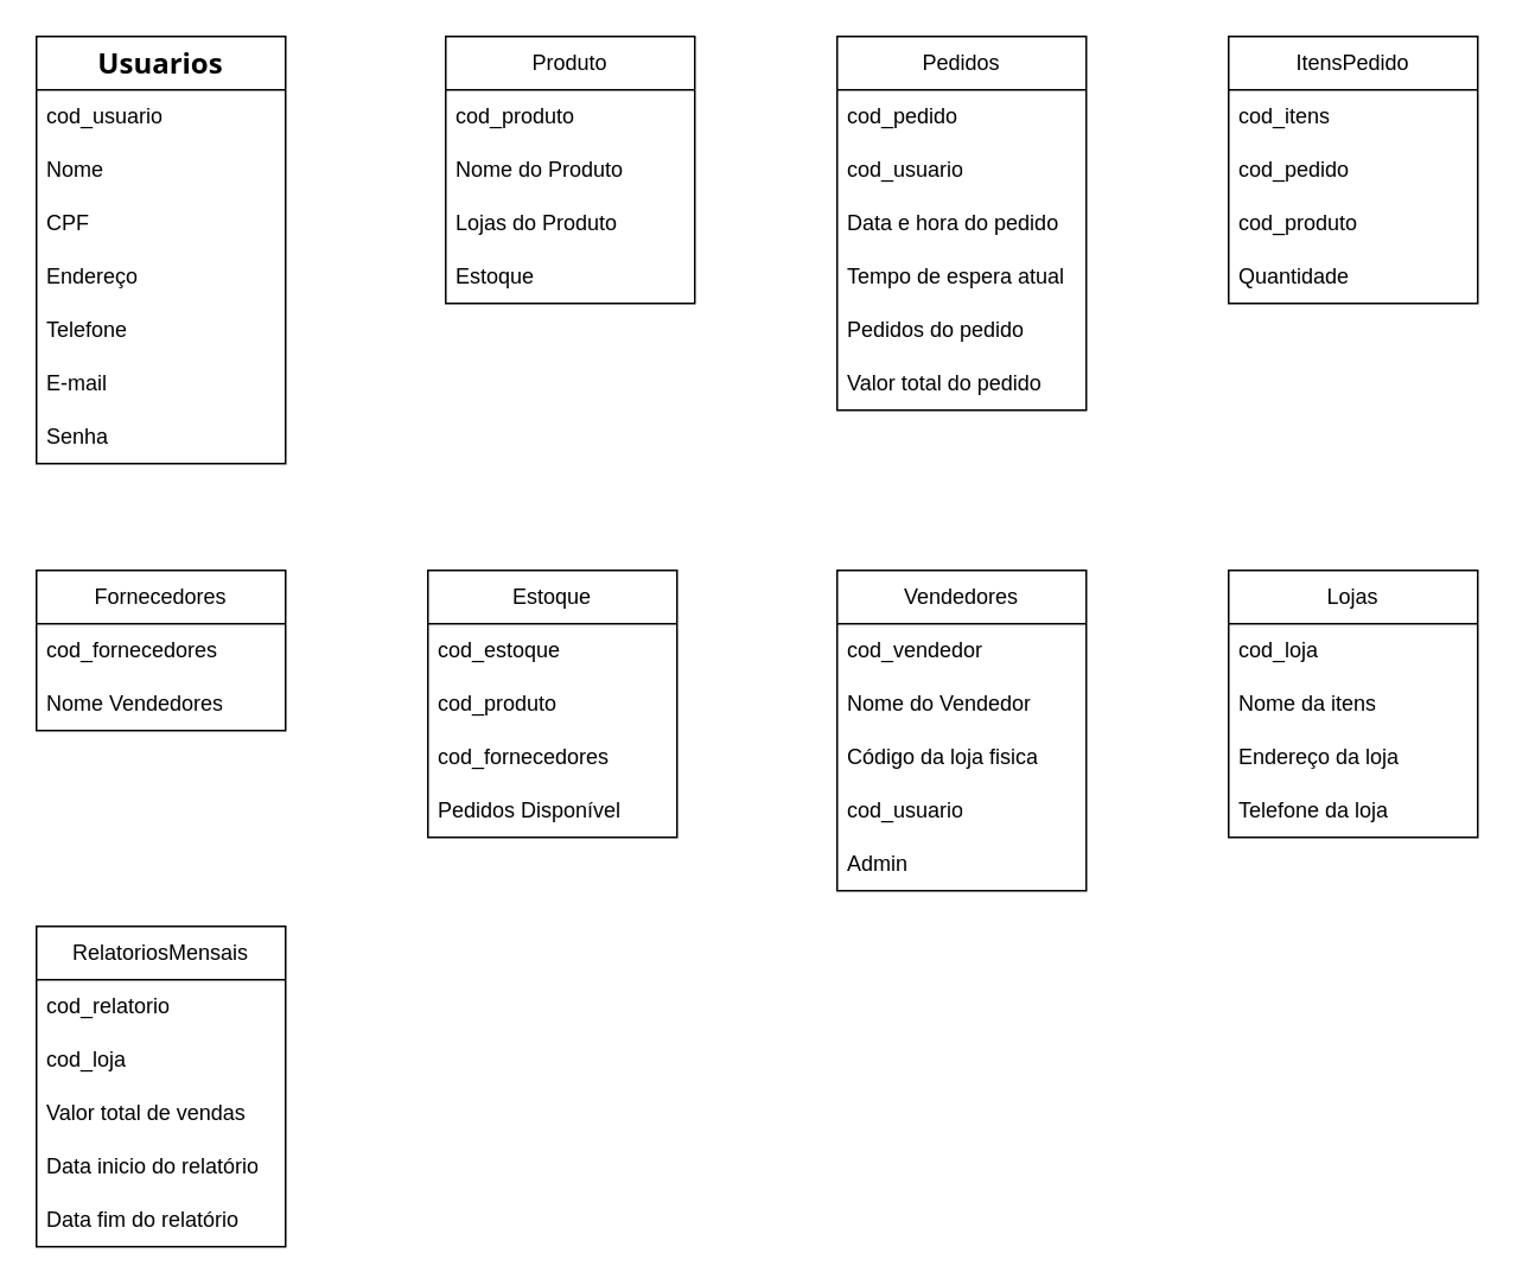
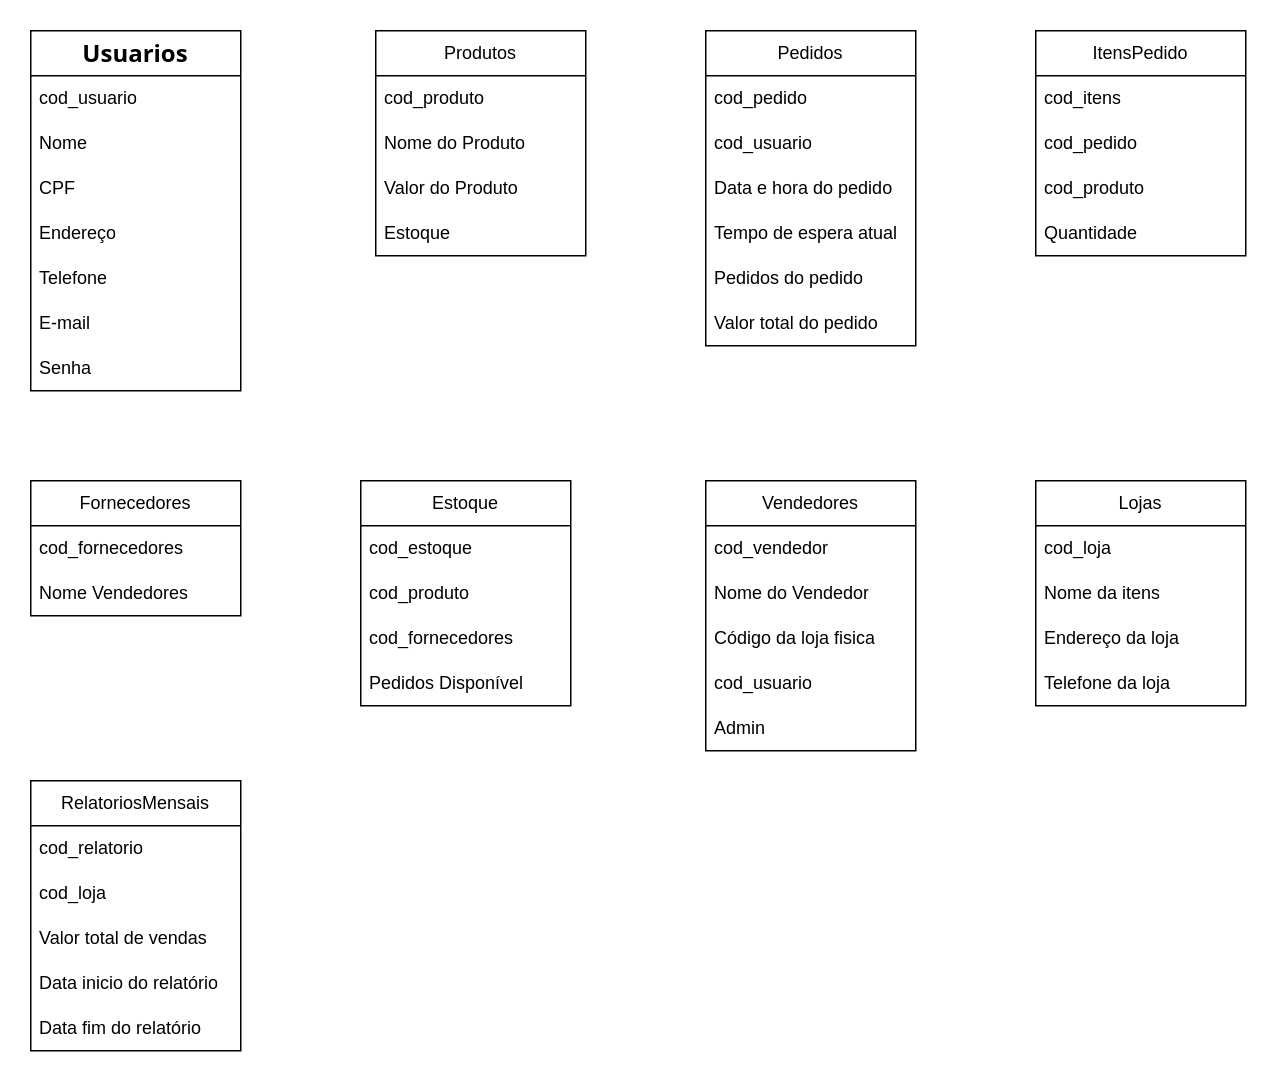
  <mxCell id="0" />
  <mxCell id="1" parent="0" />
  <mxCell id="2" value="&lt;strong style=&quot;color: var(--tw-prose-bold); font-size: 16px; text-align: start; border: 0px solid rgb(217, 217, 227); box-sizing: border-box; font-family: Söhne, ui-sans-serif, system-ui, -apple-system, &amp;quot;Segoe UI&amp;quot;, Roboto, Ubuntu, Cantarell, &amp;quot;Noto Sans&amp;quot;, sans-serif, &amp;quot;Helvetica Neue&amp;quot;, Arial, &amp;quot;Apple Color Emoji&amp;quot;, &amp;quot;Segoe UI Emoji&amp;quot;, &amp;quot;Segoe UI Symbol&amp;quot;, &amp;quot;Noto Color Emoji&amp;quot;;&quot;&gt;Usuarios&lt;/strong&gt;" style="swimlane;fontStyle=0;childLayout=stackLayout;horizontal=1;startSize=30;horizontalStack=0;resizeParent=1;resizeParentMax=0;resizeLast=0;collapsible=1;marginBottom=0;whiteSpace=wrap;html=1;" vertex="1" parent="1"><mxGeometry x="20" y="20" width="140" height="240" as="geometry"><mxRectangle x="50" y="40" width="60" height="30" as="alternateBounds" /></mxGeometry></mxCell>
  <mxCell id="3" value="cod_usuario" style="text;strokeColor=none;fillColor=none;align=left;verticalAlign=middle;spacingLeft=4;spacingRight=4;overflow=hidden;points=[[0,0.5],[1,0.5]];portConstraint=eastwest;rotatable=0;whiteSpace=wrap;html=1;" vertex="1" parent="2"><mxGeometry y="30" width="140" height="30" as="geometry" /></mxCell>
  <mxCell id="4" value="Nome" style="text;strokeColor=none;fillColor=none;align=left;verticalAlign=middle;spacingLeft=4;spacingRight=4;overflow=hidden;points=[[0,0.5],[1,0.5]];portConstraint=eastwest;rotatable=0;whiteSpace=wrap;html=1;" vertex="1" parent="2"><mxGeometry y="60" width="140" height="30" as="geometry" /></mxCell>
  <mxCell id="5" value="CPF" style="text;strokeColor=none;fillColor=none;align=left;verticalAlign=middle;spacingLeft=4;spacingRight=4;overflow=hidden;points=[[0,0.5],[1,0.5]];portConstraint=eastwest;rotatable=0;whiteSpace=wrap;html=1;" vertex="1" parent="2"><mxGeometry y="90" width="140" height="30" as="geometry" /></mxCell>
  <mxCell id="6" value="Endereço" style="text;strokeColor=none;fillColor=none;align=left;verticalAlign=middle;spacingLeft=4;spacingRight=4;overflow=hidden;points=[[0,0.5],[1,0.5]];portConstraint=eastwest;rotatable=0;whiteSpace=wrap;html=1;" vertex="1" parent="2"><mxGeometry y="120" width="140" height="30" as="geometry" /></mxCell>
  <mxCell id="7" value="Telefone" style="text;strokeColor=none;fillColor=none;align=left;verticalAlign=middle;spacingLeft=4;spacingRight=4;overflow=hidden;points=[[0,0.5],[1,0.5]];portConstraint=eastwest;rotatable=0;whiteSpace=wrap;html=1;" vertex="1" parent="2"><mxGeometry y="150" width="140" height="30" as="geometry" /></mxCell>
  <mxCell id="8" value="E-mail" style="text;strokeColor=none;fillColor=none;align=left;verticalAlign=middle;spacingLeft=4;spacingRight=4;overflow=hidden;points=[[0,0.5],[1,0.5]];portConstraint=eastwest;rotatable=0;whiteSpace=wrap;html=1;" vertex="1" parent="2"><mxGeometry y="180" width="140" height="30" as="geometry" /></mxCell>
  <mxCell id="9" value="Senha" style="text;strokeColor=none;fillColor=none;align=left;verticalAlign=middle;spacingLeft=4;spacingRight=4;overflow=hidden;points=[[0,0.5],[1,0.5]];portConstraint=eastwest;rotatable=0;whiteSpace=wrap;html=1;" vertex="1" parent="2"><mxGeometry y="210" width="140" height="30" as="geometry" /></mxCell>
- <mxCell id="10" value="Produto" style="swimlane;fontStyle=0;childLayout=stackLayout;horizontal=1;startSize=30;horizontalStack=0;resizeParent=1;resizeParentMax=0;resizeLast=0;collapsible=1;marginBottom=0;whiteSpace=wrap;html=1;" vertex="1" parent="1"><mxGeometry x="250" y="20" width="140" height="150" as="geometry" /></mxCell>
+ <mxCell id="10" value="Produtos" style="swimlane;fontStyle=0;childLayout=stackLayout;horizontal=1;startSize=30;horizontalStack=0;resizeParent=1;resizeParentMax=0;resizeLast=0;collapsible=1;marginBottom=0;whiteSpace=wrap;html=1;" vertex="1" parent="1"><mxGeometry x="250" y="20" width="140" height="150" as="geometry" /></mxCell>
  <mxCell id="11" value="cod_produto" style="text;strokeColor=none;fillColor=none;align=left;verticalAlign=middle;spacingLeft=4;spacingRight=4;overflow=hidden;points=[[0,0.5],[1,0.5]];portConstraint=eastwest;rotatable=0;whiteSpace=wrap;html=1;" vertex="1" parent="10"><mxGeometry y="30" width="140" height="30" as="geometry" /></mxCell>
  <mxCell id="12" value="Nome do Produto" style="text;strokeColor=none;fillColor=none;align=left;verticalAlign=middle;spacingLeft=4;spacingRight=4;overflow=hidden;points=[[0,0.5],[1,0.5]];portConstraint=eastwest;rotatable=0;whiteSpace=wrap;html=1;" vertex="1" parent="10"><mxGeometry y="60" width="140" height="30" as="geometry" /></mxCell>
- <mxCell id="13" value="Lojas do Produto" style="text;strokeColor=none;fillColor=none;align=left;verticalAlign=middle;spacingLeft=4;spacingRight=4;overflow=hidden;points=[[0,0.5],[1,0.5]];portConstraint=eastwest;rotatable=0;whiteSpace=wrap;html=1;" vertex="1" parent="10"><mxGeometry y="90" width="140" height="30" as="geometry" /></mxCell>
+ <mxCell id="13" value="Valor do Produto" style="text;strokeColor=none;fillColor=none;align=left;verticalAlign=middle;spacingLeft=4;spacingRight=4;overflow=hidden;points=[[0,0.5],[1,0.5]];portConstraint=eastwest;rotatable=0;whiteSpace=wrap;html=1;" vertex="1" parent="10"><mxGeometry y="90" width="140" height="30" as="geometry" /></mxCell>
  <mxCell id="14" value="Estoque" style="text;strokeColor=none;fillColor=none;align=left;verticalAlign=middle;spacingLeft=4;spacingRight=4;overflow=hidden;points=[[0,0.5],[1,0.5]];portConstraint=eastwest;rotatable=0;whiteSpace=wrap;html=1;" vertex="1" parent="10"><mxGeometry y="120" width="140" height="30" as="geometry" /></mxCell>
  <mxCell id="15" value="Pedidos" style="swimlane;fontStyle=0;childLayout=stackLayout;horizontal=1;startSize=30;horizontalStack=0;resizeParent=1;resizeParentMax=0;resizeLast=0;collapsible=1;marginBottom=0;whiteSpace=wrap;html=1;" vertex="1" parent="1"><mxGeometry x="470" y="20" width="140" height="210" as="geometry" /></mxCell>
  <mxCell id="16" value="cod_pedido" style="text;strokeColor=none;fillColor=none;align=left;verticalAlign=middle;spacingLeft=4;spacingRight=4;overflow=hidden;points=[[0,0.5],[1,0.5]];portConstraint=eastwest;rotatable=0;whiteSpace=wrap;html=1;" vertex="1" parent="15"><mxGeometry y="30" width="140" height="30" as="geometry" /></mxCell>
  <mxCell id="17" value="cod_usuario" style="text;strokeColor=none;fillColor=none;align=left;verticalAlign=middle;spacingLeft=4;spacingRight=4;overflow=hidden;points=[[0,0.5],[1,0.5]];portConstraint=eastwest;rotatable=0;whiteSpace=wrap;html=1;" vertex="1" parent="15"><mxGeometry y="60" width="140" height="30" as="geometry" /></mxCell>
  <mxCell id="18" value="Data e hora do pedido" style="text;strokeColor=none;fillColor=none;align=left;verticalAlign=middle;spacingLeft=4;spacingRight=4;overflow=hidden;points=[[0,0.5],[1,0.5]];portConstraint=eastwest;rotatable=0;whiteSpace=wrap;html=1;" vertex="1" parent="15"><mxGeometry y="90" width="140" height="30" as="geometry" /></mxCell>
  <mxCell id="19" value="Tempo de espera atual" style="text;strokeColor=none;fillColor=none;align=left;verticalAlign=middle;spacingLeft=4;spacingRight=4;overflow=hidden;points=[[0,0.5],[1,0.5]];portConstraint=eastwest;rotatable=0;whiteSpace=wrap;html=1;" vertex="1" parent="15"><mxGeometry y="120" width="140" height="30" as="geometry" /></mxCell>
  <mxCell id="20" value="Pedidos do pedido" style="text;strokeColor=none;fillColor=none;align=left;verticalAlign=middle;spacingLeft=4;spacingRight=4;overflow=hidden;points=[[0,0.5],[1,0.5]];portConstraint=eastwest;rotatable=0;whiteSpace=wrap;html=1;" vertex="1" parent="15"><mxGeometry y="150" width="140" height="30" as="geometry" /></mxCell>
  <mxCell id="21" value="Valor total do pedido" style="text;strokeColor=none;fillColor=none;align=left;verticalAlign=middle;spacingLeft=4;spacingRight=4;overflow=hidden;points=[[0,0.5],[1,0.5]];portConstraint=eastwest;rotatable=0;whiteSpace=wrap;html=1;" vertex="1" parent="15"><mxGeometry y="180" width="140" height="30" as="geometry" /></mxCell>
  <mxCell id="22" value="ItensPedido" style="swimlane;fontStyle=0;childLayout=stackLayout;horizontal=1;startSize=30;horizontalStack=0;resizeParent=1;resizeParentMax=0;resizeLast=0;collapsible=1;marginBottom=0;whiteSpace=wrap;html=1;" vertex="1" parent="1"><mxGeometry x="690" y="20" width="140" height="150" as="geometry" /></mxCell>
  <mxCell id="23" value="cod_itens" style="text;strokeColor=none;fillColor=none;align=left;verticalAlign=middle;spacingLeft=4;spacingRight=4;overflow=hidden;points=[[0,0.5],[1,0.5]];portConstraint=eastwest;rotatable=0;whiteSpace=wrap;html=1;" vertex="1" parent="22"><mxGeometry y="30" width="140" height="30" as="geometry" /></mxCell>
  <mxCell id="24" value="cod_pedido" style="text;strokeColor=none;fillColor=none;align=left;verticalAlign=middle;spacingLeft=4;spacingRight=4;overflow=hidden;points=[[0,0.5],[1,0.5]];portConstraint=eastwest;rotatable=0;whiteSpace=wrap;html=1;" vertex="1" parent="22"><mxGeometry y="60" width="140" height="30" as="geometry" /></mxCell>
  <mxCell id="25" value="cod_produto" style="text;strokeColor=none;fillColor=none;align=left;verticalAlign=middle;spacingLeft=4;spacingRight=4;overflow=hidden;points=[[0,0.5],[1,0.5]];portConstraint=eastwest;rotatable=0;whiteSpace=wrap;html=1;" vertex="1" parent="22"><mxGeometry y="90" width="140" height="30" as="geometry" /></mxCell>
  <mxCell id="26" value="Quantidade" style="text;strokeColor=none;fillColor=none;align=left;verticalAlign=middle;spacingLeft=4;spacingRight=4;overflow=hidden;points=[[0,0.5],[1,0.5]];portConstraint=eastwest;rotatable=0;whiteSpace=wrap;html=1;" vertex="1" parent="22"><mxGeometry y="120" width="140" height="30" as="geometry" /></mxCell>
  <mxCell id="27" value="Fornecedores" style="swimlane;fontStyle=0;childLayout=stackLayout;horizontal=1;startSize=30;horizontalStack=0;resizeParent=1;resizeParentMax=0;resizeLast=0;collapsible=1;marginBottom=0;whiteSpace=wrap;html=1;" vertex="1" parent="1"><mxGeometry x="20" y="320" width="140" height="90" as="geometry" /></mxCell>
  <mxCell id="28" value="cod_fornecedores" style="text;strokeColor=none;fillColor=none;align=left;verticalAlign=middle;spacingLeft=4;spacingRight=4;overflow=hidden;points=[[0,0.5],[1,0.5]];portConstraint=eastwest;rotatable=0;whiteSpace=wrap;html=1;" vertex="1" parent="27"><mxGeometry y="30" width="140" height="30" as="geometry" /></mxCell>
  <mxCell id="29" value="Nome Vendedores" style="text;strokeColor=none;fillColor=none;align=left;verticalAlign=middle;spacingLeft=4;spacingRight=4;overflow=hidden;points=[[0,0.5],[1,0.5]];portConstraint=eastwest;rotatable=0;whiteSpace=wrap;html=1;" vertex="1" parent="27"><mxGeometry y="60" width="140" height="30" as="geometry" /></mxCell>
  <mxCell id="30" value="Estoque" style="swimlane;fontStyle=0;childLayout=stackLayout;horizontal=1;startSize=30;horizontalStack=0;resizeParent=1;resizeParentMax=0;resizeLast=0;collapsible=1;marginBottom=0;whiteSpace=wrap;html=1;" vertex="1" parent="1"><mxGeometry x="240" y="320" width="140" height="150" as="geometry" /></mxCell>
  <mxCell id="31" value="cod_estoque" style="text;strokeColor=none;fillColor=none;align=left;verticalAlign=middle;spacingLeft=4;spacingRight=4;overflow=hidden;points=[[0,0.5],[1,0.5]];portConstraint=eastwest;rotatable=0;whiteSpace=wrap;html=1;" vertex="1" parent="30"><mxGeometry y="30" width="140" height="30" as="geometry" /></mxCell>
  <mxCell id="32" value="cod_produto" style="text;strokeColor=none;fillColor=none;align=left;verticalAlign=middle;spacingLeft=4;spacingRight=4;overflow=hidden;points=[[0,0.5],[1,0.5]];portConstraint=eastwest;rotatable=0;whiteSpace=wrap;html=1;" vertex="1" parent="30"><mxGeometry y="60" width="140" height="30" as="geometry" /></mxCell>
  <mxCell id="33" value="cod_fornecedores" style="text;strokeColor=none;fillColor=none;align=left;verticalAlign=middle;spacingLeft=4;spacingRight=4;overflow=hidden;points=[[0,0.5],[1,0.5]];portConstraint=eastwest;rotatable=0;whiteSpace=wrap;html=1;" vertex="1" parent="30"><mxGeometry y="90" width="140" height="30" as="geometry" /></mxCell>
  <mxCell id="34" value="Pedidos Disponível" style="text;strokeColor=none;fillColor=none;align=left;verticalAlign=middle;spacingLeft=4;spacingRight=4;overflow=hidden;points=[[0,0.5],[1,0.5]];portConstraint=eastwest;rotatable=0;whiteSpace=wrap;html=1;" vertex="1" parent="30"><mxGeometry y="120" width="140" height="30" as="geometry" /></mxCell>
  <mxCell id="35" value="Vendedores" style="swimlane;fontStyle=0;childLayout=stackLayout;horizontal=1;startSize=30;horizontalStack=0;resizeParent=1;resizeParentMax=0;resizeLast=0;collapsible=1;marginBottom=0;whiteSpace=wrap;html=1;" vertex="1" parent="1"><mxGeometry x="470" y="320" width="140" height="180" as="geometry" /></mxCell>
  <mxCell id="36" value="cod_vendedor" style="text;strokeColor=none;fillColor=none;align=left;verticalAlign=middle;spacingLeft=4;spacingRight=4;overflow=hidden;points=[[0,0.5],[1,0.5]];portConstraint=eastwest;rotatable=0;whiteSpace=wrap;html=1;" vertex="1" parent="35"><mxGeometry y="30" width="140" height="30" as="geometry" /></mxCell>
  <mxCell id="37" value="Nome do Vendedor" style="text;strokeColor=none;fillColor=none;align=left;verticalAlign=middle;spacingLeft=4;spacingRight=4;overflow=hidden;points=[[0,0.5],[1,0.5]];portConstraint=eastwest;rotatable=0;whiteSpace=wrap;html=1;" vertex="1" parent="35"><mxGeometry y="60" width="140" height="30" as="geometry" /></mxCell>
  <mxCell id="38" value="Código da loja fisica" style="text;strokeColor=none;fillColor=none;align=left;verticalAlign=middle;spacingLeft=4;spacingRight=4;overflow=hidden;points=[[0,0.5],[1,0.5]];portConstraint=eastwest;rotatable=0;whiteSpace=wrap;html=1;" vertex="1" parent="35"><mxGeometry y="90" width="140" height="30" as="geometry" /></mxCell>
  <mxCell id="39" value="cod_usuario" style="text;strokeColor=none;fillColor=none;align=left;verticalAlign=middle;spacingLeft=4;spacingRight=4;overflow=hidden;points=[[0,0.5],[1,0.5]];portConstraint=eastwest;rotatable=0;whiteSpace=wrap;html=1;" vertex="1" parent="35"><mxGeometry y="120" width="140" height="30" as="geometry" /></mxCell>
  <mxCell id="40" value="Admin" style="text;strokeColor=none;fillColor=none;align=left;verticalAlign=middle;spacingLeft=4;spacingRight=4;overflow=hidden;points=[[0,0.5],[1,0.5]];portConstraint=eastwest;rotatable=0;whiteSpace=wrap;html=1;" vertex="1" parent="35"><mxGeometry y="150" width="140" height="30" as="geometry" /></mxCell>
  <mxCell id="41" value="Lojas" style="swimlane;fontStyle=0;childLayout=stackLayout;horizontal=1;startSize=30;horizontalStack=0;resizeParent=1;resizeParentMax=0;resizeLast=0;collapsible=1;marginBottom=0;whiteSpace=wrap;html=1;" vertex="1" parent="1"><mxGeometry x="690" y="320" width="140" height="150" as="geometry" /></mxCell>
  <mxCell id="42" value="cod_loja" style="text;strokeColor=none;fillColor=none;align=left;verticalAlign=middle;spacingLeft=4;spacingRight=4;overflow=hidden;points=[[0,0.5],[1,0.5]];portConstraint=eastwest;rotatable=0;whiteSpace=wrap;html=1;" vertex="1" parent="41"><mxGeometry y="30" width="140" height="30" as="geometry" /></mxCell>
  <mxCell id="43" value="Nome da itens" style="text;strokeColor=none;fillColor=none;align=left;verticalAlign=middle;spacingLeft=4;spacingRight=4;overflow=hidden;points=[[0,0.5],[1,0.5]];portConstraint=eastwest;rotatable=0;whiteSpace=wrap;html=1;" vertex="1" parent="41"><mxGeometry y="60" width="140" height="30" as="geometry" /></mxCell>
  <mxCell id="44" value="Endereço da loja" style="text;strokeColor=none;fillColor=none;align=left;verticalAlign=middle;spacingLeft=4;spacingRight=4;overflow=hidden;points=[[0,0.5],[1,0.5]];portConstraint=eastwest;rotatable=0;whiteSpace=wrap;html=1;" vertex="1" parent="41"><mxGeometry y="90" width="140" height="30" as="geometry" /></mxCell>
  <mxCell id="45" value="Telefone da loja" style="text;strokeColor=none;fillColor=none;align=left;verticalAlign=middle;spacingLeft=4;spacingRight=4;overflow=hidden;points=[[0,0.5],[1,0.5]];portConstraint=eastwest;rotatable=0;whiteSpace=wrap;html=1;" vertex="1" parent="41"><mxGeometry y="120" width="140" height="30" as="geometry" /></mxCell>
  <mxCell id="46" value="RelatoriosMensais" style="swimlane;fontStyle=0;childLayout=stackLayout;horizontal=1;startSize=30;horizontalStack=0;resizeParent=1;resizeParentMax=0;resizeLast=0;collapsible=1;marginBottom=0;whiteSpace=wrap;html=1;" vertex="1" parent="1"><mxGeometry x="20" y="520" width="140" height="180" as="geometry" /></mxCell>
  <mxCell id="47" value="cod_relatorio" style="text;strokeColor=none;fillColor=none;align=left;verticalAlign=middle;spacingLeft=4;spacingRight=4;overflow=hidden;points=[[0,0.5],[1,0.5]];portConstraint=eastwest;rotatable=0;whiteSpace=wrap;html=1;" vertex="1" parent="46"><mxGeometry y="30" width="140" height="30" as="geometry" /></mxCell>
  <mxCell id="48" value="cod_loja" style="text;strokeColor=none;fillColor=none;align=left;verticalAlign=middle;spacingLeft=4;spacingRight=4;overflow=hidden;points=[[0,0.5],[1,0.5]];portConstraint=eastwest;rotatable=0;whiteSpace=wrap;html=1;" vertex="1" parent="46"><mxGeometry y="60" width="140" height="30" as="geometry" /></mxCell>
  <mxCell id="49" value="Valor total de vendas" style="text;strokeColor=none;fillColor=none;align=left;verticalAlign=middle;spacingLeft=4;spacingRight=4;overflow=hidden;points=[[0,0.5],[1,0.5]];portConstraint=eastwest;rotatable=0;whiteSpace=wrap;html=1;" vertex="1" parent="46"><mxGeometry y="90" width="140" height="30" as="geometry" /></mxCell>
  <mxCell id="50" value="Data inicio do relatório" style="text;strokeColor=none;fillColor=none;align=left;verticalAlign=middle;spacingLeft=4;spacingRight=4;overflow=hidden;points=[[0,0.5],[1,0.5]];portConstraint=eastwest;rotatable=0;whiteSpace=wrap;html=1;" vertex="1" parent="46"><mxGeometry y="120" width="140" height="30" as="geometry" /></mxCell>
  <mxCell id="51" value="Data fim do relatório" style="text;strokeColor=none;fillColor=none;align=left;verticalAlign=middle;spacingLeft=4;spacingRight=4;overflow=hidden;points=[[0,0.5],[1,0.5]];portConstraint=eastwest;rotatable=0;whiteSpace=wrap;html=1;" vertex="1" parent="46"><mxGeometry y="150" width="140" height="30" as="geometry" /></mxCell>
